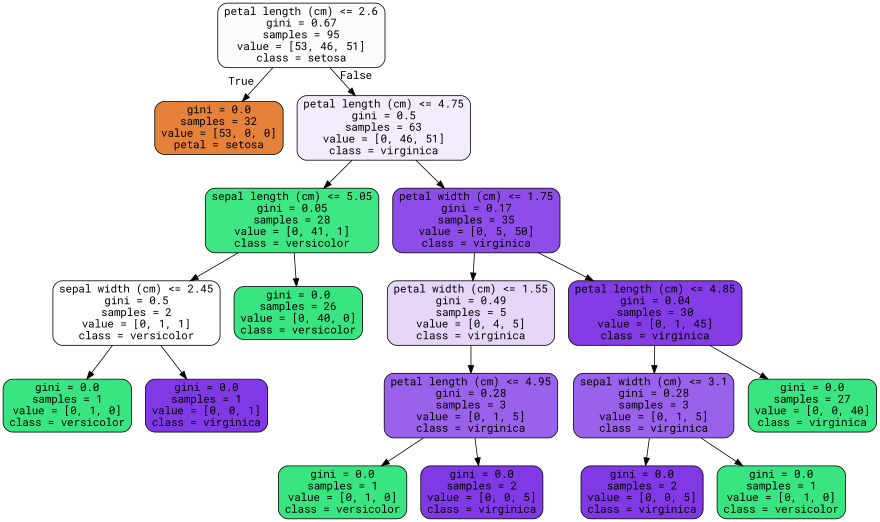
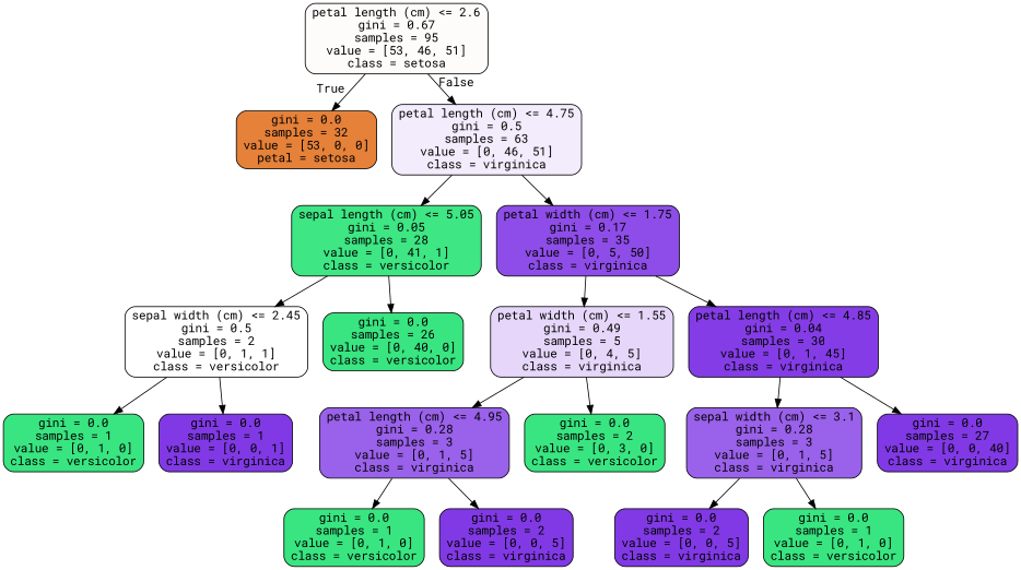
  digraph {
    fontname="Roboto Mono"
    node [color=black fillcolor="#39e581" fontname="Roboto Mono" shape=box style="filled, rounded"]
    edge [fontname="Roboto Mono"]
    n1 [fillcolor="#fefcfb" label="petal length (cm) <= 2.6\ngini = 0.67\nsamples = 95\nvalue = [53, 46, 51]\nclass = setosa"]
    n2 [fillcolor="#e58139" label="gini = 0.0\nsamples = 32\nvalue = [53, 0, 0]\npetal = setosa"]
    n3 [fillcolor="#f3ecfc" label="petal length (cm) <= 4.75\ngini = 0.5\nsamples = 63\nvalue = [0, 46, 51]\nclass = virginica"]
    n4 [fillcolor="#3ee684" label="sepal length (cm) <= 5.05\ngini = 0.05\nsamples = 28\nvalue = [0, 41, 1]\nclass = versicolor"]
    n5 [fillcolor="#8e4de8" label="petal width (cm) <= 1.75\ngini = 0.17\nsamples = 35\nvalue = [0, 5, 50]\nclass = virginica"]
    n6 [fillcolor="#ffffff" label="sepal width (cm) <= 2.45\ngini = 0.5\nsamples = 2\nvalue = [0, 1, 1]\nclass = versicolor"]
    n7 [label="gini = 0.0\nsamples = 26\nvalue = [0, 40, 0]\nclass = versicolor"]
    n8 [fillcolor="#e6d7fa" label="petal width (cm) <= 1.55\ngini = 0.49\nsamples = 5\nvalue = [0, 4, 5]\nclass = virginica"]
    n9 [fillcolor="#843de6" label="petal length (cm) <= 4.85\ngini = 0.04\nsamples = 30\nvalue = [0, 1, 45]\nclass = virginica"]
    n10 [label="gini = 0.0\nsamples = 1\nvalue = [0, 1, 0]\nclass = versicolor"]
    n11 [fillcolor="#8139e5" label="gini = 0.0\nsamples = 1\nvalue = [0, 0, 1]\nclass = virginica"]
    n12 [fillcolor="#9a61ea" label="petal length (cm) <= 4.95\ngini = 0.28\nsamples = 3\nvalue = [0, 1, 5]\nclass = virginica"]
+   n13 [label="gini = 0.0\nsamples = 2\nvalue = [0, 3, 0]\nclass = versicolor"]
    n14 [fillcolor="#9a61ea" label="sepal width (cm) <= 3.1\ngini = 0.28\nsamples = 3\nvalue = [0, 1, 5]\nclass = virginica"]
-   n15 [label="gini = 0.0\nsamples = 27\nvalue = [0, 0, 40]\nclass = virginica"]
+   n15 [fillcolor="#8139e5" label="gini = 0.0\nsamples = 27\nvalue = [0, 0, 40]\nclass = virginica"]
    n16 [label="gini = 0.0\nsamples = 1\nvalue = [0, 1, 0]\nclass = versicolor"]
    n17 [fillcolor="#8139e5" label="gini = 0.0\nsamples = 2\nvalue = [0, 0, 5]\nclass = virginica"]
    n18 [fillcolor="#8139e5" label="gini = 0.0\nsamples = 2\nvalue = [0, 0, 5]\nclass = virginica"]
    n19 [label="gini = 0.0\nsamples = 1\nvalue = [0, 1, 0]\nclass = versicolor"]
    n1 -> n2 [headlabel=True labelangle=45 labeldistance=2.5]
    n1 -> n3 [headlabel=False labelangle=-45 labeldistance=2.5]
    n3 -> n4
    n3 -> n5
    n4 -> n6
    n4 -> n7
    n5 -> n8
    n5 -> n9
    n6 -> n10
    n6 -> n11
    n8 -> n12
+   n8 -> n13
    n9 -> n14
    n9 -> n15
    n12 -> n16
    n12 -> n17
    n14 -> n18
    n14 -> n19
  }
